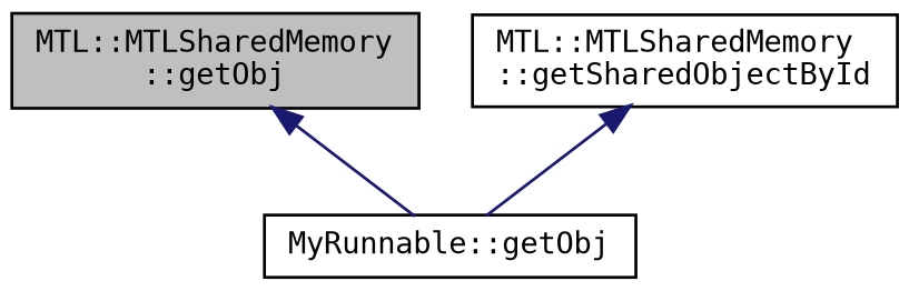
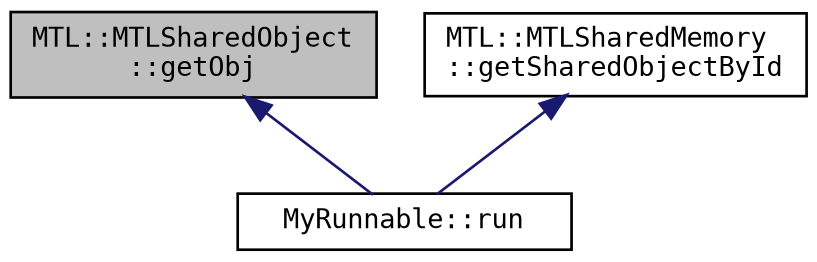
  digraph {
    fontname="DejaVu Sans Mono"
    rankdir=TB
    node [color=black fillcolor=white fontname="DejaVu Sans Mono" fontsize=10 shape=record style=filled]
    edge [color=midnightblue dir=back fontname="DejaVu Sans Mono" fontsize=10 labelfontname=Helvetica labelfontsize=10 style=solid]
-   n1 [fillcolor=grey75 fontcolor=black height=0.2 label="MTL::MTLSharedMemory\l::getObj" width=0.4]
-   n2 [height=0.2 label="MyRunnable::getObj" width=0.4]
+   n1 [fillcolor=grey75 fontcolor=black height=0.2 label="MTL::MTLSharedObject\l::getObj" width=0.4]
+   n2 [height=0.2 label="MyRunnable::run" width=0.4]
    n3 [height=0.2 label="MTL::MTLSharedMemory\l::getSharedObjectById" width=0.4]
    n1 -> n2
    n3 -> n2
  }
